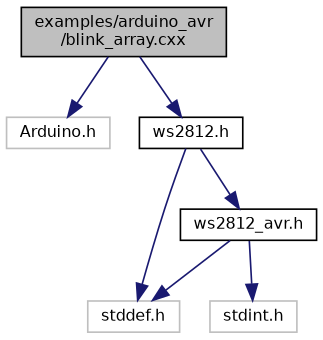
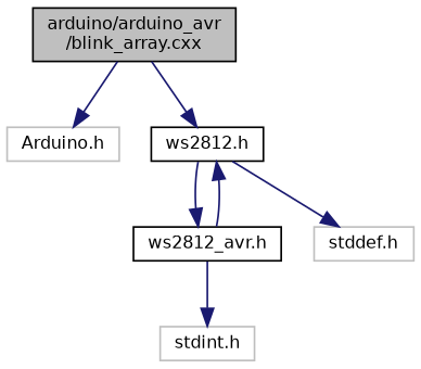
  digraph {
    node [color=black fillcolor=white fontname=Helvetica fontsize=10 shape=record style=filled]
    edge [color=midnightblue fontname=Helvetica fontsize=10 labelfontname=Helvetica labelfontsize=10 style=solid]
-   n1 [fillcolor=grey75 fontcolor=black height=0.2 label="examples/arduino_avr\l/blink_array.cxx" width=0.4]
+   n1 [fillcolor=grey75 fontcolor=black height=0.2 label="arduino/arduino_avr\l/blink_array.cxx" width=0.4]
    n2 [color=grey75 height=0.2 label="Arduino.h" width=0.4]
    n3 [height=0.2 label="ws2812.h" width=0.4]
    n4 [height=0.2 label="ws2812_avr.h" width=0.4]
    n5 [color=grey75 height=0.2 label="stddef.h" width=0.4]
    n6 [color=grey75 height=0.2 label="stdint.h" width=0.4]
    n1 -> n2
    n1 -> n3
    n3 -> n4
    n3 -> n5
-   n4 -> n5
+   n4 -> n3
    n4 -> n6
  }
